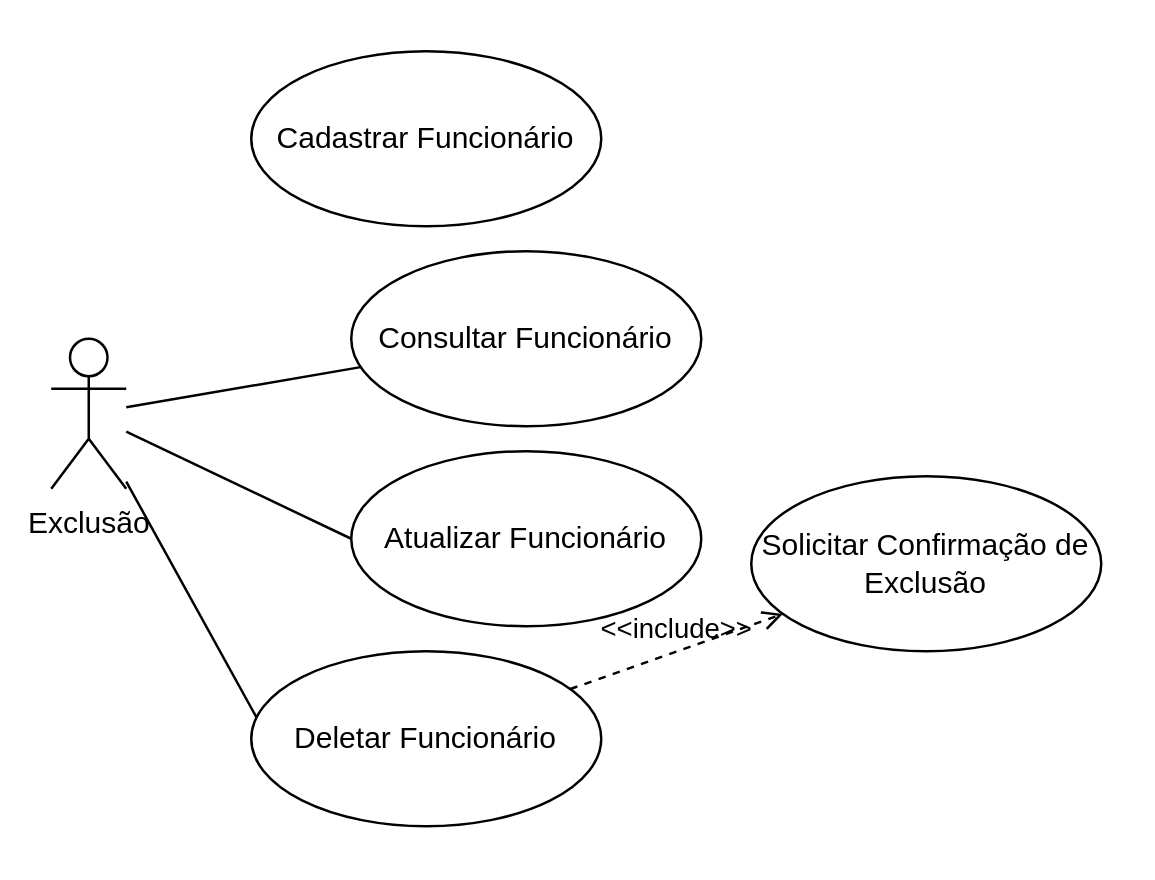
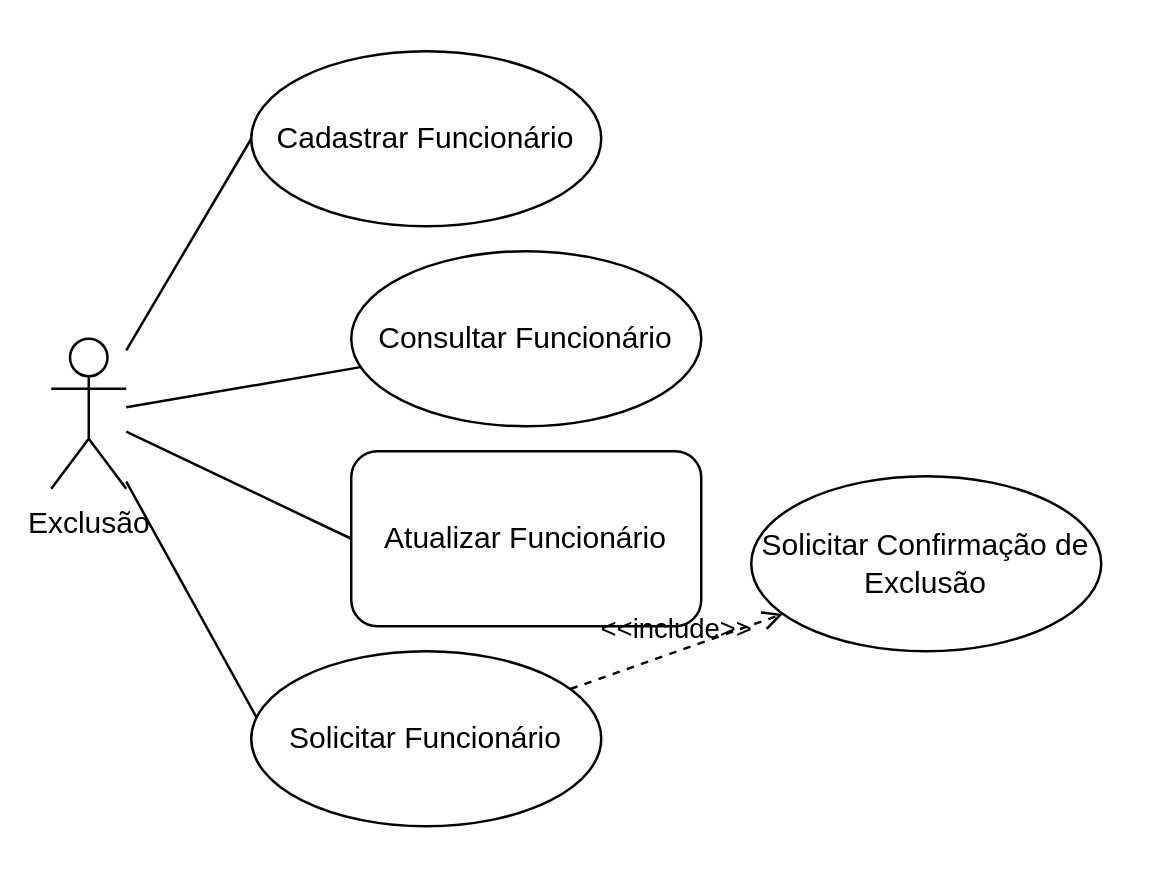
  <mxCell id="0" />
  <mxCell id="1" parent="0" />
  <mxCell id="2" style="rounded=0;orthogonalLoop=1;jettySize=auto;html=1;entryX=0;entryY=1;entryDx=0;entryDy=0;endArrow=none;endFill=0;" edge="1" parent="1" source="6" target="10"><mxGeometry relative="1" as="geometry" /></mxCell>
+ <mxCell id="3" style="rounded=0;orthogonalLoop=1;jettySize=auto;html=1;entryX=0;entryY=0.5;entryDx=0;entryDy=0;endArrow=none;endFill=0;" edge="1" parent="1" source="6" target="7"><mxGeometry relative="1" as="geometry" /></mxCell>
  <mxCell id="4" style="rounded=0;orthogonalLoop=1;jettySize=auto;html=1;endArrow=none;endFill=0;" edge="1" parent="1" source="6" target="8"><mxGeometry relative="1" as="geometry" /></mxCell>
  <mxCell id="5" style="rounded=0;orthogonalLoop=1;jettySize=auto;html=1;entryX=0;entryY=0.5;entryDx=0;entryDy=0;endArrow=none;endFill=0;" edge="1" parent="1" source="6" target="9"><mxGeometry relative="1" as="geometry" /></mxCell>
  <mxCell id="6" value="Exclusão" style="shape=umlActor;html=1;verticalLabelPosition=bottom;verticalAlign=top;align=center;" vertex="1" parent="1"><mxGeometry x="20" y="135" width="30" height="60" as="geometry" /></mxCell>
  <mxCell id="7" value="Cadastrar Funcionário" style="ellipse;whiteSpace=wrap;html=1;" vertex="1" parent="1"><mxGeometry x="100" y="20" width="140" height="70" as="geometry" /></mxCell>
  <mxCell id="8" value="Consultar Funcionário" style="ellipse;whiteSpace=wrap;html=1;" vertex="1" parent="1"><mxGeometry x="140" y="100" width="140" height="70" as="geometry" /></mxCell>
- <mxCell id="9" value="Atualizar Funcionário" style="ellipse;whiteSpace=wrap;html=1;" vertex="1" parent="1"><mxGeometry x="140" y="180" width="140" height="70" as="geometry" /></mxCell>
- <mxCell id="10" value="Deletar Funcionário" style="ellipse;whiteSpace=wrap;html=1;" vertex="1" parent="1"><mxGeometry x="100" y="260" width="140" height="70" as="geometry" /></mxCell>
+ <mxCell id="9" value="Atualizar Funcionário" style="whiteSpace=wrap;html=1;rounded=1;" vertex="1" parent="1"><mxGeometry x="140" y="180" width="140" height="70" as="geometry" /></mxCell>
+ <mxCell id="10" value="Solicitar Funcionário" style="ellipse;whiteSpace=wrap;html=1;" vertex="1" parent="1"><mxGeometry x="100" y="260" width="140" height="70" as="geometry" /></mxCell>
  <mxCell id="11" value="Solicitar Confirmação de Exclusão" style="ellipse;whiteSpace=wrap;html=1;" vertex="1" parent="1"><mxGeometry x="300" y="190" width="140" height="70" as="geometry" /></mxCell>
  <mxCell id="12" value="&amp;lt;&amp;lt;include&amp;gt;&amp;gt;" style="edgeStyle=none;html=1;endArrow=open;verticalAlign=bottom;dashed=1;labelBackgroundColor=none;rounded=0;" edge="1" parent="1" source="10" target="11"><mxGeometry width="160" relative="1" as="geometry"><mxPoint x="370" y="230" as="sourcePoint" /><mxPoint x="530" y="230" as="targetPoint" /></mxGeometry></mxCell>
